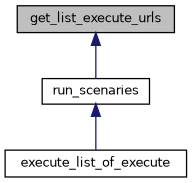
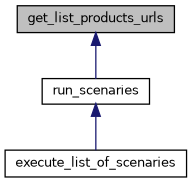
  digraph {
    rankdir=TB
    node [color=black fillcolor=white fontname=Helvetica fontsize=10 shape=record style=filled]
    edge [color=midnightblue dir=back fontname=Helvetica fontsize=10 labelfontname=Helvetica labelfontsize=10 style=solid]
-   n1 [fillcolor=grey75 fontcolor=black height=0.2 label=get_list_execute_urls width=0.4]
+   n1 [fillcolor=grey75 fontcolor=black height=0.2 label=get_list_products_urls width=0.4]
    n2 [height=0.2 label=run_scenaries width=0.4]
-   n3 [height=0.2 label=execute_list_of_execute width=0.4]
+   n3 [height=0.2 label=execute_list_of_scenaries width=0.4]
    n1 -> n2
    n2 -> n3
  }
